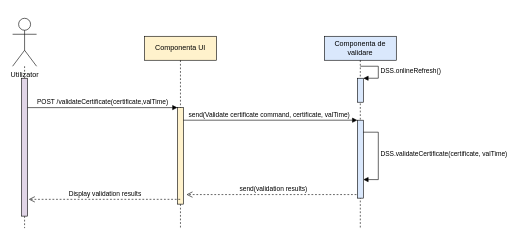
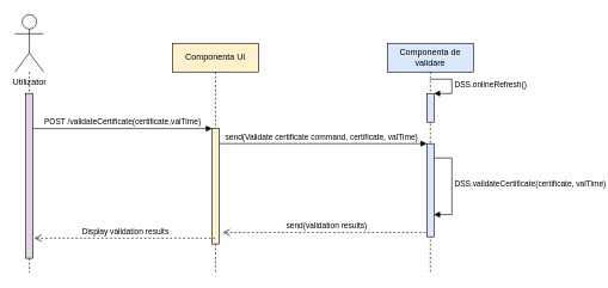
  <mxCell id="0" />
  <mxCell id="1" parent="0" />
  <mxCell id="2" value="send(validation results)" style="html=1;verticalAlign=bottom;endArrow=open;dashed=1;endSize=8;rounded=0;strokeColor=#000000;fillColor=#dae8fc;entryX=1.5;entryY=0.901;entryDx=0;entryDy=0;entryPerimeter=0;" edge="1" source="7" parent="1" target="6"><mxGeometry relative="1" as="geometry"><mxPoint x="286" y="324" as="targetPoint" /><mxPoint x="551" y="323.5" as="sourcePoint" /></mxGeometry></mxCell>
  <mxCell id="3" value="send(Validate certificate command, certificate, valTime)" style="html=1;verticalAlign=bottom;endArrow=block;entryX=0;entryY=0;rounded=0;strokeColor=#000000;fillColor=#dae8fc;" edge="1" target="11" parent="1" source="5"><mxGeometry relative="1" as="geometry"><mxPoint x="485" y="200" as="sourcePoint" /></mxGeometry></mxCell>
  <mxCell id="4" value="" style="endArrow=none;dashed=1;html=1;rounded=0;startArrow=none;" edge="1" parent="1" source="13"><mxGeometry width="50" height="50" relative="1" as="geometry"><mxPoint x="220" y="220" as="sourcePoint" /><mxPoint x="40" y="380" as="targetPoint" /></mxGeometry></mxCell>
  <mxCell id="5" value="Componenta UI" style="shape=umlLifeline;perimeter=lifelinePerimeter;whiteSpace=wrap;html=1;container=1;collapsible=0;recursiveResize=0;outlineConnect=0;fillColor=#fff2cc;strokeColor=#000000;" vertex="1" parent="1"><mxGeometry x="240" y="60" width="120" height="320" as="geometry" /></mxCell>
  <mxCell id="6" value="" style="html=1;points=[];perimeter=orthogonalPerimeter;strokeColor=#000000;fillColor=#fff2cc;" vertex="1" parent="5"><mxGeometry x="55" y="119" width="10" height="161" as="geometry" /></mxCell>
  <mxCell id="7" value="Componenta de validare" style="shape=umlLifeline;perimeter=lifelinePerimeter;whiteSpace=wrap;html=1;container=1;collapsible=0;recursiveResize=0;outlineConnect=0;strokeColor=#000000;fillColor=#dae8fc;" vertex="1" parent="1"><mxGeometry x="540" y="60" width="120" height="320" as="geometry" /></mxCell>
  <mxCell id="8" value="" style="html=1;points=[];perimeter=orthogonalPerimeter;strokeColor=#000000;fillColor=#dae8fc;" vertex="1" parent="7"><mxGeometry x="55" y="70" width="10" height="40" as="geometry" /></mxCell>
  <mxCell id="9" value="DSS.onlineRefresh()" style="edgeStyle=orthogonalEdgeStyle;html=1;align=left;spacingLeft=2;endArrow=block;rounded=0;entryX=1;entryY=0;fillColor=#dae8fc;strokeColor=#000000;" edge="1" target="8" parent="7"><mxGeometry relative="1" as="geometry"><mxPoint x="60" y="50" as="sourcePoint" /><Array as="points"><mxPoint x="90" y="50" /></Array></mxGeometry></mxCell>
  <mxCell id="10" value="DSS.validateCertificate(certificate, valTime)" style="edgeStyle=orthogonalEdgeStyle;html=1;align=left;spacingLeft=2;endArrow=block;rounded=0;strokeColor=#000000;entryX=1;entryY=0.762;entryDx=0;entryDy=0;entryPerimeter=0;" edge="1" target="11" parent="7"><mxGeometry relative="1" as="geometry"><mxPoint x="60" y="160" as="sourcePoint" /><Array as="points"><mxPoint x="90" y="160" /><mxPoint x="90" y="239" /></Array><mxPoint x="65" y="180" as="targetPoint" /></mxGeometry></mxCell>
  <mxCell id="11" value="" style="html=1;points=[];perimeter=orthogonalPerimeter;strokeColor=#000000;fillColor=#dae8fc;" vertex="1" parent="7"><mxGeometry x="55" y="140" width="10" height="130" as="geometry" /></mxCell>
  <mxCell id="12" value="" style="endArrow=none;dashed=1;html=1;rounded=0;" edge="1" parent="1" source="14" target="13"><mxGeometry width="50" height="50" relative="1" as="geometry"><mxPoint x="40" y="100" as="sourcePoint" /><mxPoint x="40" y="500" as="targetPoint" /></mxGeometry></mxCell>
  <mxCell id="13" value="" style="html=1;points=[];perimeter=orthogonalPerimeter;strokeColor=#000000;fillColor=#e1d5e7;" vertex="1" parent="1"><mxGeometry x="35" y="130" width="10" height="230" as="geometry" /></mxCell>
- <mxCell id="14" value="Utilizator" style="shape=umlActor;verticalLabelPosition=bottom;verticalAlign=top;html=1;" vertex="1" parent="1"><mxGeometry x="20" y="30" width="40" height="80" as="geometry" /></mxCell>
+ <mxCell id="14" value="Utilizator" style="shape=umlActor;verticalLabelPosition=bottom;verticalAlign=top;html=1;" vertex="1" parent="1"><mxGeometry x="20" y="20" width="40" height="80" as="geometry" /></mxCell>
  <mxCell id="15" value="POST /validateCertificate(certificate,valTime)" style="html=1;verticalAlign=bottom;endArrow=block;entryX=0;entryY=0;rounded=0;strokeColor=#000000;fillColor=#fff2cc;" edge="1" target="6" parent="1" source="13"><mxGeometry relative="1" as="geometry"><mxPoint x="205" y="179" as="sourcePoint" /></mxGeometry></mxCell>
  <mxCell id="16" value="Display validation results" style="html=1;verticalAlign=bottom;endArrow=open;dashed=1;endSize=8;rounded=0;strokeColor=#000000;fillColor=#fff2cc;" edge="1" source="5" parent="1"><mxGeometry relative="1" as="geometry"><mxPoint x="47" y="332" as="targetPoint" /><mxPoint x="272" y="331.95" as="sourcePoint" /></mxGeometry></mxCell>
